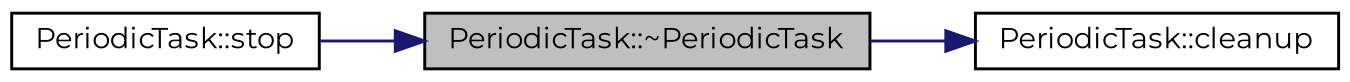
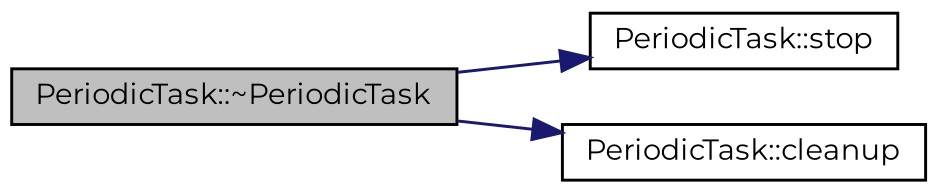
  digraph {
    fontname=Montserrat
    rankdir=LR
    node [color=black fillcolor=white fontname=Montserrat fontsize=10 shape=record style=filled]
    edge [color=midnightblue fontname=Montserrat fontsize=10 labelfontname=FreeSans labelfontsize=10 style=solid]
    n1 [fillcolor=grey75 fontcolor=black height=0.2 label="PeriodicTask::~PeriodicTask" width=0.4]
    n2 [height=0.2 label="PeriodicTask::stop" width=0.4]
    n3 [height=0.2 label="PeriodicTask::cleanup" width=0.4]
-   n2 -> n1
+   n1 -> n2
    n1 -> n3
  }
